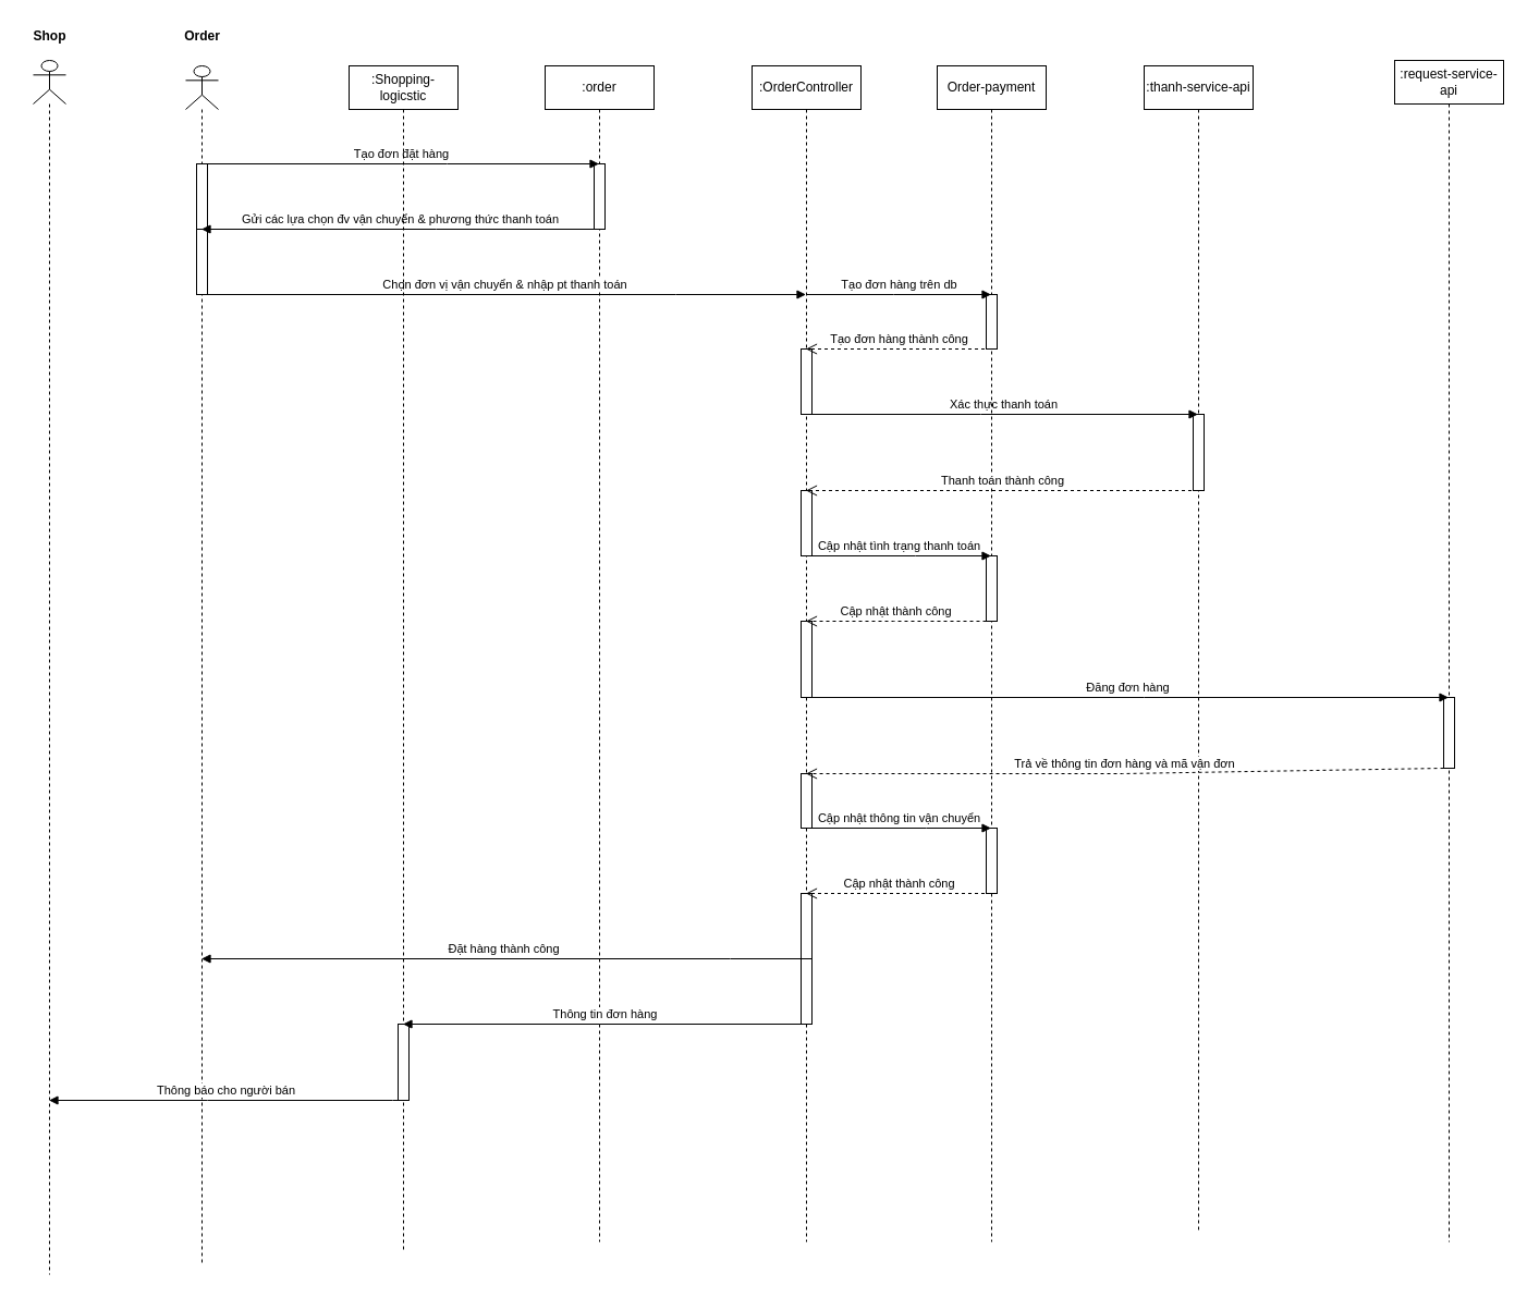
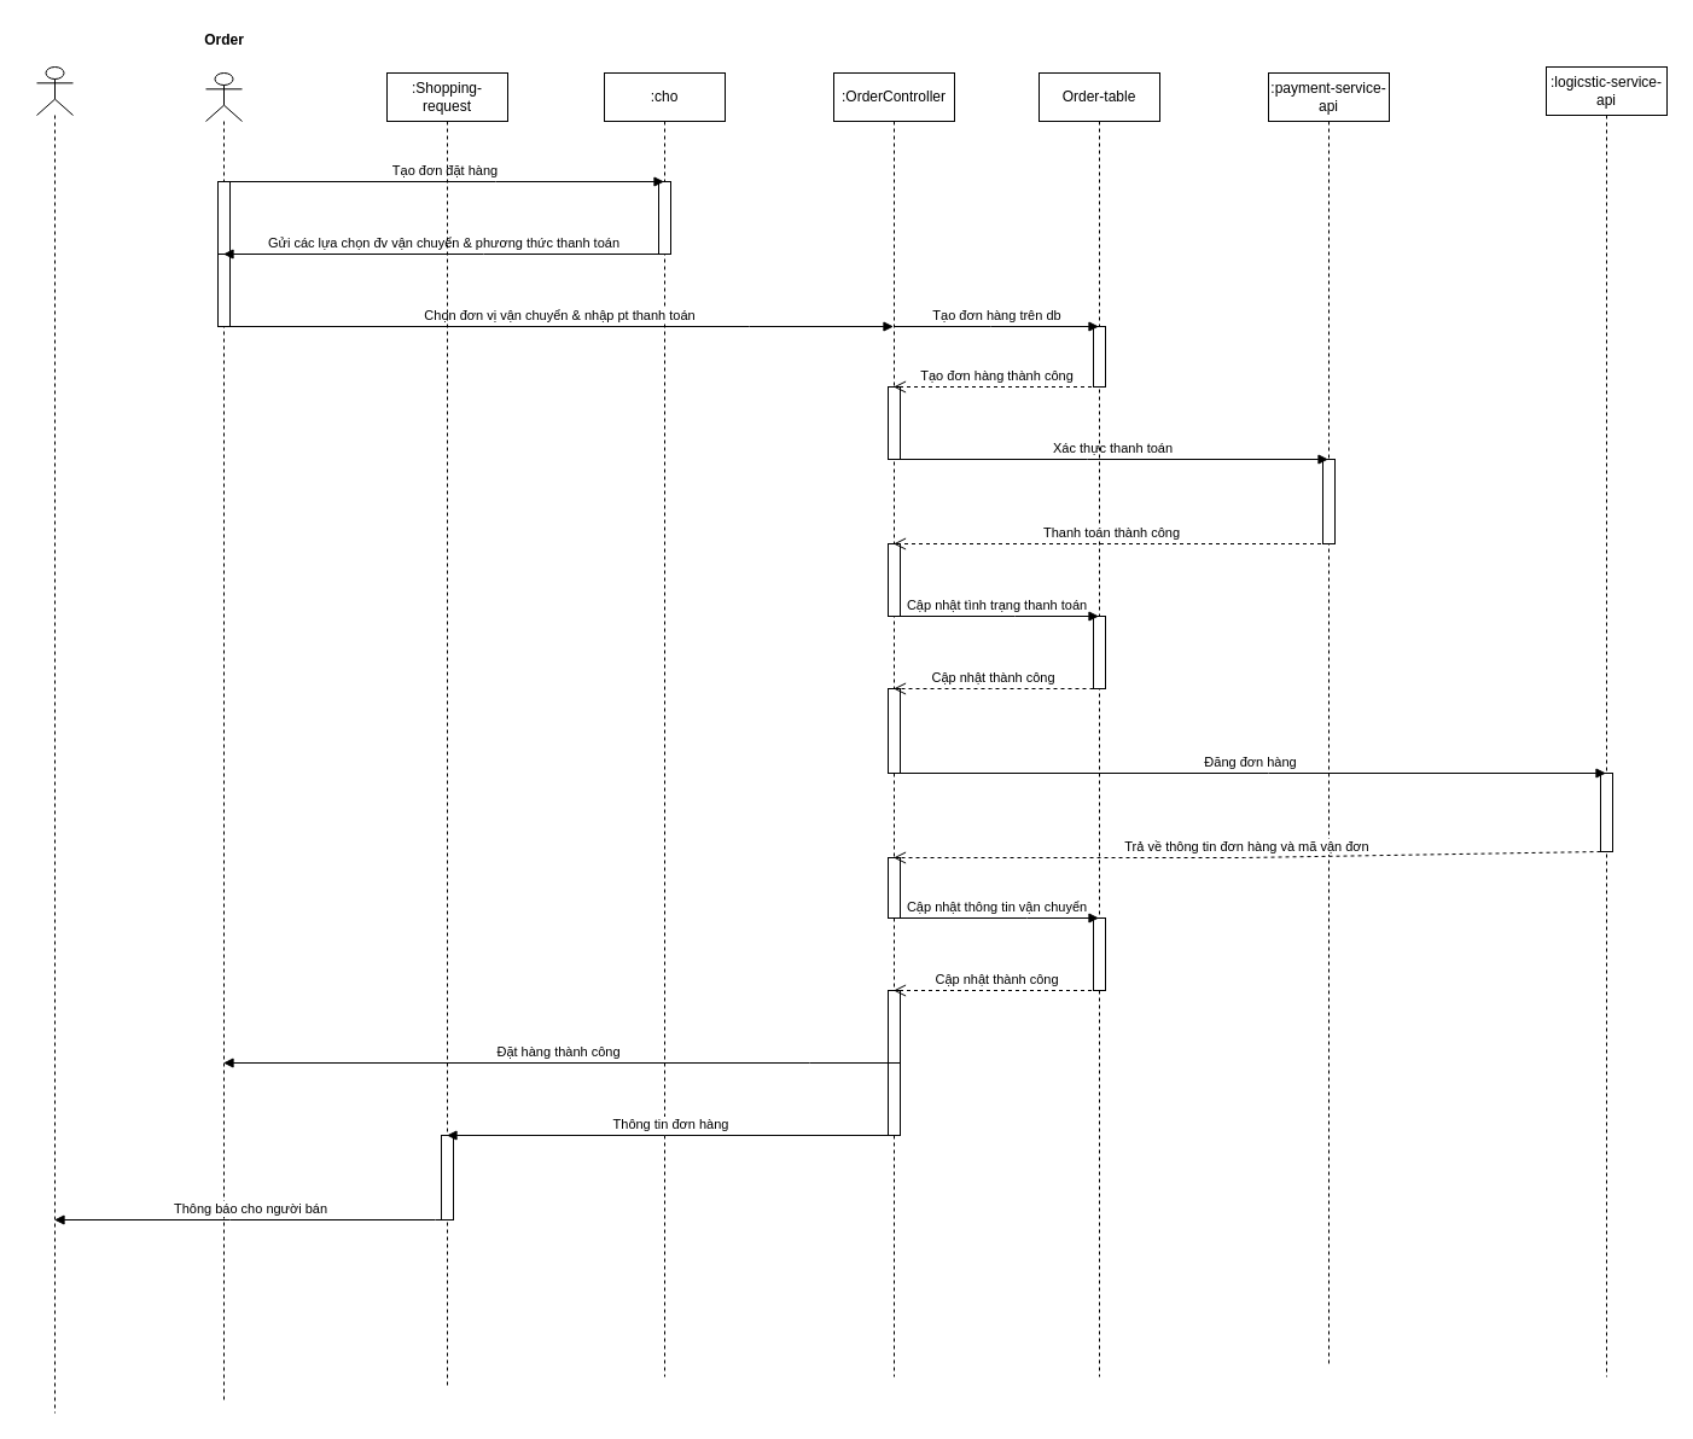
  <mxCell id="0" />
  <mxCell id="1" parent="0" />
  <mxCell id="2" value="" style="shape=umlLifeline;perimeter=lifelinePerimeter;whiteSpace=wrap;html=1;container=1;dropTarget=0;collapsible=0;recursiveResize=0;outlineConnect=0;portConstraint=eastwest;newEdgeStyle={&quot;curved&quot;:0,&quot;rounded&quot;:0};participant=umlActor;" parent="1" vertex="1"><mxGeometry x="170" y="60" width="30" height="1100" as="geometry" /></mxCell>
  <mxCell id="3" value="" style="html=1;points=[[0,0,0,0,5],[0,1,0,0,-5],[1,0,0,0,5],[1,1,0,0,-5]];perimeter=orthogonalPerimeter;outlineConnect=0;targetShapes=umlLifeline;portConstraint=eastwest;newEdgeStyle={&quot;curved&quot;:0,&quot;rounded&quot;:0};" vertex="1" parent="2"><mxGeometry x="10" y="90" width="10" height="60" as="geometry" /></mxCell>
  <mxCell id="4" value="" style="html=1;points=[[0,0,0,0,5],[0,1,0,0,-5],[1,0,0,0,5],[1,1,0,0,-5]];perimeter=orthogonalPerimeter;outlineConnect=0;targetShapes=umlLifeline;portConstraint=eastwest;newEdgeStyle={&quot;curved&quot;:0,&quot;rounded&quot;:0};" vertex="1" parent="2"><mxGeometry x="10" y="150" width="10" height="60" as="geometry" /></mxCell>
- <mxCell id="5" value=":order" style="shape=umlLifeline;perimeter=lifelinePerimeter;whiteSpace=wrap;html=1;container=1;dropTarget=0;collapsible=0;recursiveResize=0;outlineConnect=0;portConstraint=eastwest;newEdgeStyle={&quot;curved&quot;:0,&quot;rounded&quot;:0};" parent="1" vertex="1"><mxGeometry x="500" y="60" width="100" height="1080" as="geometry" /></mxCell>
+ <mxCell id="5" value=":cho" style="shape=umlLifeline;perimeter=lifelinePerimeter;whiteSpace=wrap;html=1;container=1;dropTarget=0;collapsible=0;recursiveResize=0;outlineConnect=0;portConstraint=eastwest;newEdgeStyle={&quot;curved&quot;:0,&quot;rounded&quot;:0};" parent="1" vertex="1"><mxGeometry x="500" y="60" width="100" height="1080" as="geometry" /></mxCell>
  <mxCell id="6" value="" style="html=1;points=[[0,0,0,0,5],[0,1,0,0,-5],[1,0,0,0,5],[1,1,0,0,-5]];perimeter=orthogonalPerimeter;outlineConnect=0;targetShapes=umlLifeline;portConstraint=eastwest;newEdgeStyle={&quot;curved&quot;:0,&quot;rounded&quot;:0};" vertex="1" parent="5"><mxGeometry x="45" y="90" width="10" height="60" as="geometry" /></mxCell>
- <mxCell id="7" value=":thanh-service-api" style="shape=umlLifeline;perimeter=lifelinePerimeter;whiteSpace=wrap;html=1;container=1;dropTarget=0;collapsible=0;recursiveResize=0;outlineConnect=0;portConstraint=eastwest;newEdgeStyle={&quot;curved&quot;:0,&quot;rounded&quot;:0};" parent="1" vertex="1"><mxGeometry x="1050" y="60" width="100" height="1070" as="geometry" /></mxCell>
+ <mxCell id="7" value=":payment-service-api" style="shape=umlLifeline;perimeter=lifelinePerimeter;whiteSpace=wrap;html=1;container=1;dropTarget=0;collapsible=0;recursiveResize=0;outlineConnect=0;portConstraint=eastwest;newEdgeStyle={&quot;curved&quot;:0,&quot;rounded&quot;:0};" parent="1" vertex="1"><mxGeometry x="1050" y="60" width="100" height="1070" as="geometry" /></mxCell>
  <mxCell id="8" value="" style="html=1;points=[[0,0,0,0,5],[0,1,0,0,-5],[1,0,0,0,5],[1,1,0,0,-5]];perimeter=orthogonalPerimeter;outlineConnect=0;targetShapes=umlLifeline;portConstraint=eastwest;newEdgeStyle={&quot;curved&quot;:0,&quot;rounded&quot;:0};" vertex="1" parent="7"><mxGeometry x="45" y="320" width="10" height="70" as="geometry" /></mxCell>
- <mxCell id="9" value=":request-service-api" style="shape=umlLifeline;perimeter=lifelinePerimeter;whiteSpace=wrap;html=1;container=1;dropTarget=0;collapsible=0;recursiveResize=0;outlineConnect=0;portConstraint=eastwest;newEdgeStyle={&quot;curved&quot;:0,&quot;rounded&quot;:0};" parent="1" vertex="1"><mxGeometry x="1280" y="55" width="100" height="1085" as="geometry" /></mxCell>
+ <mxCell id="9" value=":logicstic-service-api" style="shape=umlLifeline;perimeter=lifelinePerimeter;whiteSpace=wrap;html=1;container=1;dropTarget=0;collapsible=0;recursiveResize=0;outlineConnect=0;portConstraint=eastwest;newEdgeStyle={&quot;curved&quot;:0,&quot;rounded&quot;:0};" parent="1" vertex="1"><mxGeometry x="1280" y="55" width="100" height="1085" as="geometry" /></mxCell>
  <mxCell id="10" value="" style="html=1;points=[[0,0,0,0,5],[0,1,0,0,-5],[1,0,0,0,5],[1,1,0,0,-5]];perimeter=orthogonalPerimeter;outlineConnect=0;targetShapes=umlLifeline;portConstraint=eastwest;newEdgeStyle={&quot;curved&quot;:0,&quot;rounded&quot;:0};" vertex="1" parent="9"><mxGeometry x="45" y="585" width="10" height="65" as="geometry" /></mxCell>
  <mxCell id="11" value="Tạo đơn đặt hàng" style="html=1;verticalAlign=bottom;endArrow=block;curved=0;rounded=0;" parent="1" source="2" target="5" edge="1"><mxGeometry width="80" relative="1" as="geometry"><mxPoint x="254.5" y="160" as="sourcePoint" /><mxPoint x="549.5" y="160" as="targetPoint" /><Array as="points"><mxPoint x="410" y="150" /></Array></mxGeometry></mxCell>
  <mxCell id="12" value="Xác thực thanh toán" style="html=1;verticalAlign=bottom;endArrow=block;curved=0;rounded=0;" parent="1" source="19" target="7" edge="1"><mxGeometry x="0.003" width="80" relative="1" as="geometry"><mxPoint x="710" y="390" as="sourcePoint" /><mxPoint x="790" y="390" as="targetPoint" /><Array as="points"><mxPoint x="900" y="380" /></Array><mxPoint as="offset" /></mxGeometry></mxCell>
  <mxCell id="13" value="Gửi các lựa chọn đv vận chuyển &amp;amp; phương thức thanh toán" style="html=1;verticalAlign=bottom;endArrow=block;curved=0;rounded=0;" parent="1" source="5" target="2" edge="1"><mxGeometry x="0.003" width="80" relative="1" as="geometry"><mxPoint x="710" y="390" as="sourcePoint" /><mxPoint x="790" y="390" as="targetPoint" /><Array as="points"><mxPoint x="400" y="210" /></Array><mxPoint as="offset" /></mxGeometry></mxCell>
  <mxCell id="14" value="Chọn đơn vị vận chuyển &amp;amp; nhập pt thanh toán" style="html=1;verticalAlign=bottom;endArrow=block;curved=0;rounded=0;" edge="1" parent="1" source="2" target="19"><mxGeometry width="80" relative="1" as="geometry"><mxPoint x="470" y="260" as="sourcePoint" /><mxPoint x="550" y="260" as="targetPoint" /><Array as="points"><mxPoint x="620" y="270" /></Array></mxGeometry></mxCell>
- <mxCell id="15" value="Order-payment" style="shape=umlLifeline;perimeter=lifelinePerimeter;whiteSpace=wrap;html=1;container=1;dropTarget=0;collapsible=0;recursiveResize=0;outlineConnect=0;portConstraint=eastwest;newEdgeStyle={&quot;curved&quot;:0,&quot;rounded&quot;:0};" vertex="1" parent="1"><mxGeometry x="860" y="60" width="100" height="1080" as="geometry" /></mxCell>
+ <mxCell id="15" value="Order-table" style="shape=umlLifeline;perimeter=lifelinePerimeter;whiteSpace=wrap;html=1;container=1;dropTarget=0;collapsible=0;recursiveResize=0;outlineConnect=0;portConstraint=eastwest;newEdgeStyle={&quot;curved&quot;:0,&quot;rounded&quot;:0};" vertex="1" parent="1"><mxGeometry x="860" y="60" width="100" height="1080" as="geometry" /></mxCell>
  <mxCell id="16" value="" style="html=1;points=[[0,0,0,0,5],[0,1,0,0,-5],[1,0,0,0,5],[1,1,0,0,-5]];perimeter=orthogonalPerimeter;outlineConnect=0;targetShapes=umlLifeline;portConstraint=eastwest;newEdgeStyle={&quot;curved&quot;:0,&quot;rounded&quot;:0};" vertex="1" parent="15"><mxGeometry x="45" y="210" width="10" height="50" as="geometry" /></mxCell>
  <mxCell id="17" value="" style="html=1;points=[[0,0,0,0,5],[0,1,0,0,-5],[1,0,0,0,5],[1,1,0,0,-5]];perimeter=orthogonalPerimeter;outlineConnect=0;targetShapes=umlLifeline;portConstraint=eastwest;newEdgeStyle={&quot;curved&quot;:0,&quot;rounded&quot;:0};" vertex="1" parent="15"><mxGeometry x="45" y="450" width="10" height="60" as="geometry" /></mxCell>
  <mxCell id="18" value="" style="html=1;points=[[0,0,0,0,5],[0,1,0,0,-5],[1,0,0,0,5],[1,1,0,0,-5]];perimeter=orthogonalPerimeter;outlineConnect=0;targetShapes=umlLifeline;portConstraint=eastwest;newEdgeStyle={&quot;curved&quot;:0,&quot;rounded&quot;:0};" vertex="1" parent="15"><mxGeometry x="45" y="700" width="10" height="60" as="geometry" /></mxCell>
  <mxCell id="19" value=":OrderController" style="shape=umlLifeline;perimeter=lifelinePerimeter;whiteSpace=wrap;html=1;container=1;dropTarget=0;collapsible=0;recursiveResize=0;outlineConnect=0;portConstraint=eastwest;newEdgeStyle={&quot;curved&quot;:0,&quot;rounded&quot;:0};" vertex="1" parent="1"><mxGeometry x="690" y="60" width="100" height="1080" as="geometry" /></mxCell>
  <mxCell id="20" value="" style="html=1;points=[[0,0,0,0,5],[0,1,0,0,-5],[1,0,0,0,5],[1,1,0,0,-5]];perimeter=orthogonalPerimeter;outlineConnect=0;targetShapes=umlLifeline;portConstraint=eastwest;newEdgeStyle={&quot;curved&quot;:0,&quot;rounded&quot;:0};" vertex="1" parent="19"><mxGeometry x="45" y="260" width="10" height="60" as="geometry" /></mxCell>
  <mxCell id="21" value="" style="html=1;points=[[0,0,0,0,5],[0,1,0,0,-5],[1,0,0,0,5],[1,1,0,0,-5]];perimeter=orthogonalPerimeter;outlineConnect=0;targetShapes=umlLifeline;portConstraint=eastwest;newEdgeStyle={&quot;curved&quot;:0,&quot;rounded&quot;:0};" vertex="1" parent="19"><mxGeometry x="45" y="390" width="10" height="60" as="geometry" /></mxCell>
  <mxCell id="22" value="" style="html=1;points=[[0,0,0,0,5],[0,1,0,0,-5],[1,0,0,0,5],[1,1,0,0,-5]];perimeter=orthogonalPerimeter;outlineConnect=0;targetShapes=umlLifeline;portConstraint=eastwest;newEdgeStyle={&quot;curved&quot;:0,&quot;rounded&quot;:0};" vertex="1" parent="19"><mxGeometry x="45" y="510" width="10" height="70" as="geometry" /></mxCell>
  <mxCell id="23" value="" style="html=1;points=[[0,0,0,0,5],[0,1,0,0,-5],[1,0,0,0,5],[1,1,0,0,-5]];perimeter=orthogonalPerimeter;outlineConnect=0;targetShapes=umlLifeline;portConstraint=eastwest;newEdgeStyle={&quot;curved&quot;:0,&quot;rounded&quot;:0};" vertex="1" parent="19"><mxGeometry x="45" y="650" width="10" height="50" as="geometry" /></mxCell>
  <mxCell id="24" value="" style="html=1;points=[[0,0,0,0,5],[0,1,0,0,-5],[1,0,0,0,5],[1,1,0,0,-5]];perimeter=orthogonalPerimeter;outlineConnect=0;targetShapes=umlLifeline;portConstraint=eastwest;newEdgeStyle={&quot;curved&quot;:0,&quot;rounded&quot;:0};" vertex="1" parent="19"><mxGeometry x="45" y="760" width="10" height="60" as="geometry" /></mxCell>
  <mxCell id="25" value="" style="html=1;points=[[0,0,0,0,5],[0,1,0,0,-5],[1,0,0,0,5],[1,1,0,0,-5]];perimeter=orthogonalPerimeter;outlineConnect=0;targetShapes=umlLifeline;portConstraint=eastwest;newEdgeStyle={&quot;curved&quot;:0,&quot;rounded&quot;:0};" vertex="1" parent="19"><mxGeometry x="45" y="820" width="10" height="60" as="geometry" /></mxCell>
  <mxCell id="26" value="Tạo đơn hàng trên db" style="html=1;verticalAlign=bottom;endArrow=block;curved=0;rounded=0;" edge="1" parent="1" source="19" target="15"><mxGeometry width="80" relative="1" as="geometry"><mxPoint x="730" y="250" as="sourcePoint" /><mxPoint x="810" y="250" as="targetPoint" /><Array as="points"><mxPoint x="820" y="270" /></Array></mxGeometry></mxCell>
  <mxCell id="27" value="Cập nhật tình trạng thanh toán" style="html=1;verticalAlign=bottom;endArrow=block;curved=0;rounded=0;" edge="1" parent="1" source="19" target="15"><mxGeometry width="80" relative="1" as="geometry"><mxPoint x="740" y="460" as="sourcePoint" /><mxPoint x="810" y="460" as="targetPoint" /><Array as="points"><mxPoint x="840" y="510" /></Array></mxGeometry></mxCell>
  <mxCell id="28" value="Đăng đơn hàng" style="html=1;verticalAlign=bottom;endArrow=block;curved=0;rounded=0;" edge="1" parent="1" source="19" target="9"><mxGeometry width="80" relative="1" as="geometry"><mxPoint x="880" y="370" as="sourcePoint" /><mxPoint x="960" y="370" as="targetPoint" /><Array as="points"><mxPoint x="1050" y="640" /></Array></mxGeometry></mxCell>
  <mxCell id="29" value="Thanh toán thành công" style="html=1;verticalAlign=bottom;endArrow=open;dashed=1;endSize=8;curved=0;rounded=0;" edge="1" parent="1" source="7" target="19"><mxGeometry relative="1" as="geometry"><mxPoint x="960" y="370" as="sourcePoint" /><mxPoint x="880" y="370" as="targetPoint" /><Array as="points"><mxPoint x="920" y="450" /></Array></mxGeometry></mxCell>
  <mxCell id="30" value="Tạo đơn hàng thành công" style="html=1;verticalAlign=bottom;endArrow=open;dashed=1;endSize=8;curved=0;rounded=0;" edge="1" parent="1" source="15" target="19"><mxGeometry relative="1" as="geometry"><mxPoint x="910" y="370" as="sourcePoint" /><mxPoint x="880" y="370" as="targetPoint" /><Array as="points"><mxPoint x="820" y="320" /></Array></mxGeometry></mxCell>
  <mxCell id="31" value="Cập nhật thành công" style="html=1;verticalAlign=bottom;endArrow=open;dashed=1;endSize=8;curved=0;rounded=0;" edge="1" parent="1" source="17" target="19"><mxGeometry relative="1" as="geometry"><mxPoint x="970" y="530" as="sourcePoint" /><mxPoint x="890" y="530" as="targetPoint" /><Array as="points"><mxPoint x="820" y="570" /></Array></mxGeometry></mxCell>
  <mxCell id="32" value="Order" style="text;align=center;fontStyle=1;verticalAlign=middle;spacingLeft=3;spacingRight=3;strokeColor=none;rotatable=0;points=[[0,0.5],[1,0.5]];portConstraint=eastwest;html=1;" vertex="1" parent="1"><mxGeometry x="145" y="20" width="80" height="26" as="geometry" /></mxCell>
  <mxCell id="33" value="" style="shape=umlLifeline;perimeter=lifelinePerimeter;whiteSpace=wrap;html=1;container=1;dropTarget=0;collapsible=0;recursiveResize=0;outlineConnect=0;portConstraint=eastwest;newEdgeStyle={&quot;curved&quot;:0,&quot;rounded&quot;:0};participant=umlActor;" vertex="1" parent="1"><mxGeometry x="30" y="55" width="30" height="1115" as="geometry" /></mxCell>
  <mxCell id="34" value="Trả về thông tin đơn hàng và mã vận đơn" style="html=1;verticalAlign=bottom;endArrow=open;dashed=1;endSize=8;curved=0;rounded=0;" edge="1" parent="1" source="10" target="19"><mxGeometry relative="1" as="geometry"><mxPoint x="1050" y="690" as="sourcePoint" /><mxPoint x="970" y="690" as="targetPoint" /><Array as="points"><mxPoint x="1030" y="710" /></Array></mxGeometry></mxCell>
- <mxCell id="35" value=":Shopping-logicstic" style="shape=umlLifeline;perimeter=lifelinePerimeter;whiteSpace=wrap;html=1;container=1;dropTarget=0;collapsible=0;recursiveResize=0;outlineConnect=0;portConstraint=eastwest;newEdgeStyle={&quot;curved&quot;:0,&quot;rounded&quot;:0};" vertex="1" parent="1"><mxGeometry x="320" y="60" width="100" height="1090" as="geometry" /></mxCell>
+ <mxCell id="35" value=":Shopping-request" style="shape=umlLifeline;perimeter=lifelinePerimeter;whiteSpace=wrap;html=1;container=1;dropTarget=0;collapsible=0;recursiveResize=0;outlineConnect=0;portConstraint=eastwest;newEdgeStyle={&quot;curved&quot;:0,&quot;rounded&quot;:0};" vertex="1" parent="1"><mxGeometry x="320" y="60" width="100" height="1090" as="geometry" /></mxCell>
  <mxCell id="36" value="" style="html=1;points=[[0,0,0,0,5],[0,1,0,0,-5],[1,0,0,0,5],[1,1,0,0,-5]];perimeter=orthogonalPerimeter;outlineConnect=0;targetShapes=umlLifeline;portConstraint=eastwest;newEdgeStyle={&quot;curved&quot;:0,&quot;rounded&quot;:0};" vertex="1" parent="35"><mxGeometry x="45" y="880" width="10" height="70" as="geometry" /></mxCell>
  <mxCell id="37" value="Cập nhật thông tin vận chuyển" style="html=1;verticalAlign=bottom;endArrow=block;curved=0;rounded=0;" edge="1" parent="1" source="19" target="15"><mxGeometry width="80" relative="1" as="geometry"><mxPoint x="930" y="620" as="sourcePoint" /><mxPoint x="1010" y="620" as="targetPoint" /><Array as="points"><mxPoint x="850" y="760" /></Array></mxGeometry></mxCell>
  <mxCell id="38" value="Cập nhật thành công" style="html=1;verticalAlign=bottom;endArrow=open;dashed=1;endSize=8;curved=0;rounded=0;" edge="1" parent="1" source="15" target="19"><mxGeometry relative="1" as="geometry"><mxPoint x="680" y="780" as="sourcePoint" /><mxPoint x="600" y="780" as="targetPoint" /><Array as="points"><mxPoint x="870" y="820" /></Array></mxGeometry></mxCell>
  <mxCell id="39" value="Đặt hàng thành công" style="html=1;verticalAlign=bottom;endArrow=block;curved=0;rounded=0;" edge="1" parent="1" source="19" target="2"><mxGeometry width="80" relative="1" as="geometry"><mxPoint x="750" y="770" as="sourcePoint" /><mxPoint x="830" y="770" as="targetPoint" /><Array as="points"><mxPoint x="670" y="880" /></Array></mxGeometry></mxCell>
  <mxCell id="40" value="Thông tin đơn hàng" style="html=1;verticalAlign=bottom;endArrow=block;curved=0;rounded=0;" edge="1" parent="1" source="19" target="35"><mxGeometry width="80" relative="1" as="geometry"><mxPoint x="540" y="770" as="sourcePoint" /><mxPoint x="620" y="770" as="targetPoint" /><Array as="points"><mxPoint x="550" y="940" /></Array></mxGeometry></mxCell>
  <mxCell id="41" value="Thông báo cho người bán" style="html=1;verticalAlign=bottom;endArrow=block;curved=0;rounded=0;" edge="1" parent="1" source="35" target="33"><mxGeometry width="80" relative="1" as="geometry"><mxPoint x="270" y="880" as="sourcePoint" /><mxPoint x="330" y="880" as="targetPoint" /><Array as="points"><mxPoint x="360" y="1010" /><mxPoint x="190" y="1010" /></Array></mxGeometry></mxCell>
- <mxCell id="42" value="Shop" style="text;align=center;fontStyle=1;verticalAlign=middle;spacingLeft=3;spacingRight=3;strokeColor=none;rotatable=0;points=[[0,0.5],[1,0.5]];portConstraint=eastwest;html=1;" vertex="1" parent="1"><mxGeometry y="20" width="50" height="26" as="geometry" x="20" /></mxCell>
